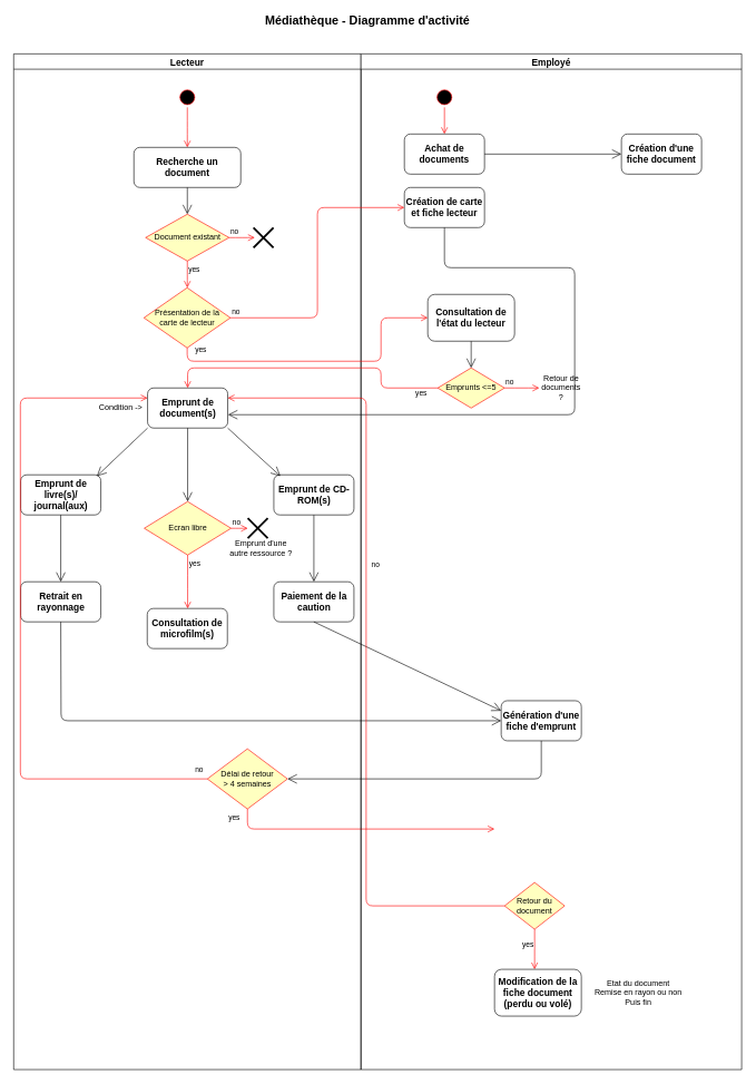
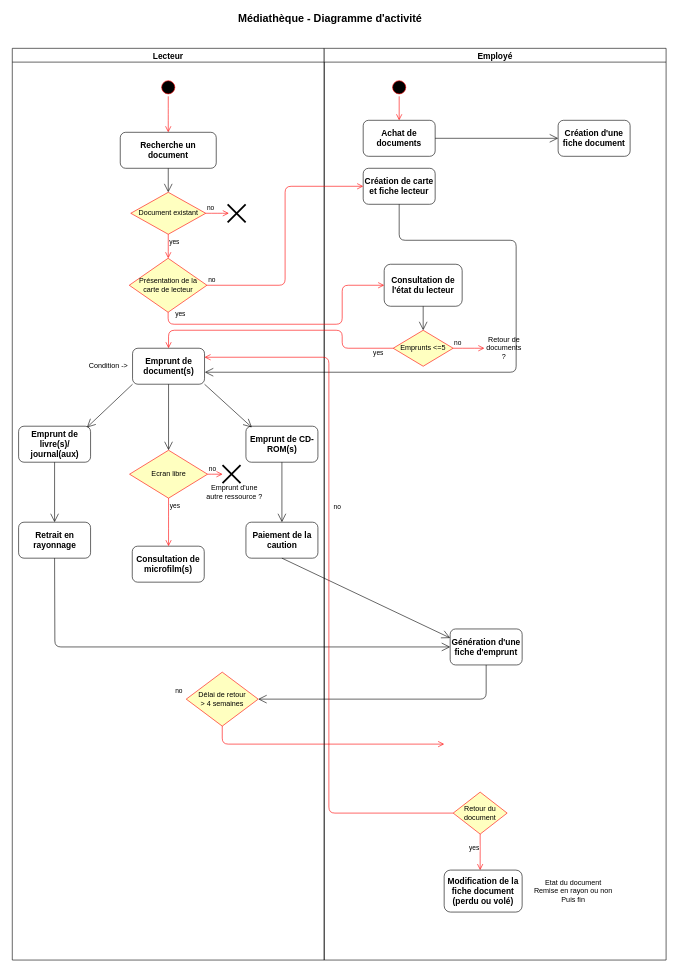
  <mxCell id="0" />
  <mxCell id="1" parent="0" />
  <mxCell id="2" value="Médiathèque - Diagramme d'activité" style="text;html=1;strokeColor=none;fillColor=none;align=center;verticalAlign=middle;whiteSpace=wrap;rounded=0;fontSize=18;fontStyle=1" parent="1" vertex="1"><mxGeometry x="370" y="20" width="360" height="20" as="geometry" /></mxCell>
  <mxCell id="3" value="Lecteur" style="swimlane;strokeColor=#000000;strokeWidth=1;fontSize=14;" parent="1" vertex="1"><mxGeometry x="20" y="80" width="520" height="1520" as="geometry" /></mxCell>
  <mxCell id="4" value="" style="ellipse;html=1;shape=startState;fillColor=#000000;strokeColor=#ff0000;" parent="3" vertex="1"><mxGeometry x="245" y="50" width="30" height="30" as="geometry" /></mxCell>
  <mxCell id="5" value="" style="edgeStyle=orthogonalEdgeStyle;html=1;verticalAlign=bottom;endArrow=open;endSize=8;strokeColor=#ff0000;" parent="3" source="4" edge="1"><mxGeometry relative="1" as="geometry"><mxPoint x="260" y="140" as="targetPoint" /></mxGeometry></mxCell>
  <mxCell id="6" value="&lt;font style=&quot;font-size: 14px&quot;&gt;&lt;b&gt;Recherche un document&lt;/b&gt;&lt;/font&gt;" style="rounded=1;whiteSpace=wrap;html=1;" parent="3" vertex="1"><mxGeometry x="180" y="140" width="160" height="60" as="geometry" /></mxCell>
  <mxCell id="7" value="Document existant" style="rhombus;whiteSpace=wrap;html=1;fillColor=#ffffc0;strokeColor=#ff0000;" parent="3" vertex="1"><mxGeometry x="197.5" y="240" width="125" height="70" as="geometry" /></mxCell>
  <mxCell id="8" value="no" style="edgeStyle=orthogonalEdgeStyle;html=1;align=left;verticalAlign=bottom;endArrow=open;endSize=8;strokeColor=#ff0000;" parent="3" source="7" edge="1"><mxGeometry x="-1" relative="1" as="geometry"><mxPoint x="361" y="275" as="targetPoint" /></mxGeometry></mxCell>
  <mxCell id="9" value="yes" style="edgeStyle=orthogonalEdgeStyle;html=1;align=left;verticalAlign=top;endArrow=open;endSize=8;strokeColor=#ff0000;" parent="3" source="7" edge="1"><mxGeometry x="-1" relative="1" as="geometry"><mxPoint x="260" y="350" as="targetPoint" /></mxGeometry></mxCell>
  <mxCell id="10" value="" style="shape=umlDestroy;whiteSpace=wrap;html=1;strokeWidth=3;" parent="3" vertex="1"><mxGeometry x="359" y="260" width="30" height="30" as="geometry" /></mxCell>
  <mxCell id="11" value="&lt;font style=&quot;font-size: 14px&quot;&gt;&lt;b&gt;Emprunt de document(s)&lt;/b&gt;&lt;/font&gt;" style="rounded=1;whiteSpace=wrap;html=1;" parent="3" vertex="1"><mxGeometry x="200.5" y="500" width="120" height="60" as="geometry" /></mxCell>
  <mxCell id="12" value="&lt;font style=&quot;font-size: 14px&quot;&gt;&lt;b&gt;Emprunt de livre(s)/ journal(aux)&lt;/b&gt;&lt;/font&gt;" style="rounded=1;whiteSpace=wrap;html=1;" parent="3" vertex="1"><mxGeometry x="10.5" y="630" width="120" height="60" as="geometry" /></mxCell>
  <mxCell id="13" value="&lt;font style=&quot;font-size: 14px&quot;&gt;&lt;b&gt;Consultation de microfilm(s)&lt;/b&gt;&lt;/font&gt;" style="rounded=1;whiteSpace=wrap;html=1;" parent="3" vertex="1"><mxGeometry x="200" y="830" width="120" height="60" as="geometry" /></mxCell>
  <mxCell id="14" value="&lt;font style=&quot;font-size: 14px&quot;&gt;&lt;b&gt;Emprunt de CD-ROM(s)&lt;/b&gt;&lt;/font&gt;" style="rounded=1;whiteSpace=wrap;html=1;" parent="3" vertex="1"><mxGeometry x="389.5" y="630" width="120" height="60" as="geometry" /></mxCell>
  <mxCell id="15" value="&lt;font style=&quot;font-size: 14px&quot;&gt;&lt;b&gt;Retrait en rayonnage&lt;/b&gt;&lt;/font&gt;" style="rounded=1;whiteSpace=wrap;html=1;" parent="3" vertex="1"><mxGeometry x="10.5" y="790" width="120" height="60" as="geometry" /></mxCell>
  <mxCell id="16" value="" style="endArrow=open;endFill=1;endSize=12;html=1;exitX=1;exitY=1;exitDx=0;exitDy=0;entryX=0.083;entryY=0.033;entryDx=0;entryDy=0;entryPerimeter=0;" parent="3" target="14" edge="1"><mxGeometry width="160" relative="1" as="geometry"><mxPoint x="320.5" y="560" as="sourcePoint" /><mxPoint x="420.5" y="640" as="targetPoint" /></mxGeometry></mxCell>
  <mxCell id="17" value="" style="endArrow=open;endFill=1;endSize=12;html=1;exitX=0;exitY=1;exitDx=0;exitDy=0;entryX=0.95;entryY=0.033;entryDx=0;entryDy=0;entryPerimeter=0;" parent="3" target="12" edge="1"><mxGeometry width="160" relative="1" as="geometry"><mxPoint x="200.5" y="560" as="sourcePoint" /><mxPoint x="80.5" y="640" as="targetPoint" /></mxGeometry></mxCell>
  <mxCell id="18" value="&lt;font style=&quot;font-size: 14px&quot;&gt;&lt;b&gt;Paiement de la caution&lt;/b&gt;&lt;/font&gt;" style="rounded=1;whiteSpace=wrap;html=1;" parent="3" vertex="1"><mxGeometry x="389.5" y="790" width="120" height="60" as="geometry" /></mxCell>
  <mxCell id="19" value="" style="endArrow=open;endFill=1;endSize=12;html=1;exitX=0.5;exitY=1;exitDx=0;exitDy=0;" parent="3" source="14" target="18" edge="1"><mxGeometry width="160" relative="1" as="geometry"><mxPoint x="460.5" y="540" as="sourcePoint" /><mxPoint x="449.5" y="790" as="targetPoint" /></mxGeometry></mxCell>
  <mxCell id="20" value="&lt;font style=&quot;font-size: 12px&quot;&gt;Ecran libre&lt;/font&gt;" style="rhombus;whiteSpace=wrap;html=1;fillColor=#ffffc0;strokeColor=#ff0000;" parent="3" vertex="1"><mxGeometry x="195.5" y="670" width="130" height="80" as="geometry" /></mxCell>
  <mxCell id="21" value="no" style="edgeStyle=orthogonalEdgeStyle;html=1;align=left;verticalAlign=bottom;endArrow=open;endSize=8;strokeColor=#ff0000;" parent="3" source="20" edge="1"><mxGeometry x="-1" relative="1" as="geometry"><mxPoint x="350.5" y="710" as="targetPoint" /></mxGeometry></mxCell>
  <mxCell id="22" value="yes" style="edgeStyle=orthogonalEdgeStyle;html=1;align=left;verticalAlign=top;endArrow=open;endSize=8;strokeColor=#ff0000;entryX=0.5;entryY=0;entryDx=0;entryDy=0;" parent="3" source="20" edge="1"><mxGeometry x="-1" relative="1" as="geometry"><mxPoint x="260.5" y="830" as="targetPoint" /></mxGeometry></mxCell>
  <mxCell id="23" value="" style="endArrow=open;endFill=1;endSize=12;html=1;exitX=0.5;exitY=1;exitDx=0;exitDy=0;entryX=0.5;entryY=0;entryDx=0;entryDy=0;" parent="3" target="20" edge="1"><mxGeometry width="160" relative="1" as="geometry"><mxPoint x="260.5" y="560" as="sourcePoint" /><mxPoint x="760.5" y="890" as="targetPoint" /></mxGeometry></mxCell>
  <mxCell id="24" value="" style="shape=umlDestroy;whiteSpace=wrap;html=1;strokeWidth=3;" parent="3" vertex="1"><mxGeometry x="350.5" y="695" width="30" height="30" as="geometry" /></mxCell>
  <mxCell id="25" value="&lt;font style=&quot;font-size: 12px&quot;&gt;Présentation de la&lt;br&gt;carte de lecteur&lt;/font&gt;" style="rhombus;whiteSpace=wrap;html=1;fillColor=#ffffc0;strokeColor=#ff0000;" parent="3" vertex="1"><mxGeometry x="195" y="350" width="129.5" height="90" as="geometry" /></mxCell>
  <mxCell id="26" value="Délai de retour &lt;br&gt;&amp;gt; 4 semaines" style="rhombus;whiteSpace=wrap;html=1;fillColor=#ffffc0;strokeColor=#ff0000;" parent="3" vertex="1"><mxGeometry x="290" y="1040" width="120" height="90" as="geometry" /></mxCell>
  <mxCell id="27" value="no" style="edgeStyle=orthogonalEdgeStyle;html=1;align=left;verticalAlign=bottom;endArrow=open;endSize=8;strokeColor=#ff0000;exitX=0.5;exitY=1;exitDx=0;exitDy=0;" parent="3" source="26" edge="1"><mxGeometry x="-1" y="-94" relative="1" as="geometry"><mxPoint x="720" y="1160" as="targetPoint" /><Array as="points"><mxPoint x="350" y="1160" /><mxPoint x="720" y="1160" /></Array><mxPoint x="14" y="-50" as="offset" /></mxGeometry></mxCell>
- <mxCell id="28" value="yes" style="edgeStyle=orthogonalEdgeStyle;html=1;align=left;verticalAlign=top;endArrow=open;endSize=8;strokeColor=#ff0000;exitX=0;exitY=0.5;exitDx=0;exitDy=0;entryX=0;entryY=0.25;entryDx=0;entryDy=0;" parent="3" source="26" edge="1" target="11"><mxGeometry x="-1" y="54" relative="1" as="geometry"><mxPoint x="190" y="1085" as="targetPoint" /><mxPoint x="30" y="-9" as="offset" /><Array as="points"><mxPoint x="10" y="1085" /><mxPoint x="10" y="515" /></Array></mxGeometry></mxCell>
  <mxCell id="29" value="Condition -&amp;gt;" style="text;html=1;align=center;verticalAlign=middle;resizable=0;points=[];autosize=1;" vertex="1" parent="3"><mxGeometry x="120" y="520" width="80" height="20" as="geometry" /></mxCell>
  <mxCell id="30" value="Employé" style="swimlane;strokeColor=#000000;strokeWidth=1;fontSize=14;" parent="1" vertex="1"><mxGeometry x="540" y="80" width="570" height="1520" as="geometry" /></mxCell>
  <mxCell id="31" value="&lt;b&gt;&lt;font style=&quot;font-size: 14px&quot;&gt;Création de carte et fiche lecteur&lt;/font&gt;&lt;/b&gt;" style="rounded=1;whiteSpace=wrap;html=1;" parent="30" vertex="1"><mxGeometry x="65" y="200" width="120" height="60" as="geometry" /></mxCell>
  <mxCell id="32" value="&lt;font style=&quot;font-size: 14px&quot;&gt;&lt;b&gt;Génération d'une fiche d'emprunt&lt;/b&gt;&lt;/font&gt;" style="rounded=1;whiteSpace=wrap;html=1;strokeWidth=1;" parent="30" vertex="1"><mxGeometry x="210" y="968" width="120" height="60" as="geometry" /></mxCell>
  <mxCell id="33" value="" style="ellipse;html=1;shape=startState;fillColor=#000000;strokeColor=#ff0000;" parent="30" vertex="1"><mxGeometry x="110" y="50" width="30" height="30" as="geometry" /></mxCell>
  <mxCell id="34" value="" style="edgeStyle=orthogonalEdgeStyle;html=1;verticalAlign=bottom;endArrow=open;endSize=8;strokeColor=#ff0000;entryX=0.5;entryY=0;entryDx=0;entryDy=0;" parent="30" source="33" target="35" edge="1"><mxGeometry relative="1" as="geometry"><mxPoint x="280" y="140" as="targetPoint" /></mxGeometry></mxCell>
  <mxCell id="35" value="&lt;font style=&quot;font-size: 14px&quot;&gt;&lt;b&gt;Achat de documents&lt;/b&gt;&lt;/font&gt;" style="rounded=1;whiteSpace=wrap;html=1;strokeWidth=1;" parent="30" vertex="1"><mxGeometry x="65" y="120" width="120" height="60" as="geometry" /></mxCell>
  <mxCell id="36" value="&lt;font style=&quot;font-size: 14px&quot;&gt;&lt;b&gt;Création d'une fiche document&lt;/b&gt;&lt;/font&gt;" style="rounded=1;whiteSpace=wrap;html=1;" parent="30" vertex="1"><mxGeometry x="390" y="120" width="120" height="60" as="geometry" /></mxCell>
  <mxCell id="37" value="" style="endArrow=open;endFill=1;endSize=12;html=1;exitX=1;exitY=0.5;exitDx=0;exitDy=0;" parent="30" source="35" target="36" edge="1"><mxGeometry width="160" relative="1" as="geometry"><mxPoint x="-90" y="490" as="sourcePoint" /><mxPoint x="360" y="230" as="targetPoint" /></mxGeometry></mxCell>
  <mxCell id="38" value="&lt;font style=&quot;font-size: 14px&quot;&gt;&lt;b&gt;Consultation de l'état du lecteur&lt;/b&gt;&lt;/font&gt;" style="rounded=1;whiteSpace=wrap;html=1;strokeWidth=1;" parent="30" vertex="1"><mxGeometry x="100" y="360" width="130" height="70" as="geometry" /></mxCell>
  <mxCell id="39" value="Emprunts &amp;lt;=5" style="rhombus;whiteSpace=wrap;html=1;fillColor=#ffffc0;strokeColor=#ff0000;" parent="30" vertex="1"><mxGeometry x="115" y="470" width="100" height="60" as="geometry" /></mxCell>
  <mxCell id="40" value="" style="endArrow=open;endFill=1;endSize=12;html=1;exitX=0.5;exitY=1;exitDx=0;exitDy=0;entryX=0.5;entryY=0;entryDx=0;entryDy=0;" parent="30" source="38" target="39" edge="1"><mxGeometry width="160" relative="1" as="geometry"><mxPoint x="-90" y="350" as="sourcePoint" /><mxPoint x="70" y="350" as="targetPoint" /><Array as="points" /></mxGeometry></mxCell>
  <mxCell id="41" value="no" style="edgeStyle=orthogonalEdgeStyle;html=1;align=left;verticalAlign=bottom;endArrow=open;endSize=8;strokeColor=#ff0000;" parent="30" source="39" edge="1"><mxGeometry x="-1" relative="1" as="geometry"><mxPoint x="267" y="500" as="targetPoint" /></mxGeometry></mxCell>
  <mxCell id="42" value="Retour du document" style="rhombus;whiteSpace=wrap;html=1;fillColor=#ffffc0;strokeColor=#ff0000;" parent="30" vertex="1"><mxGeometry x="215" y="1240" width="90" height="70" as="geometry" /></mxCell>
  <mxCell id="43" value="yes" style="edgeStyle=orthogonalEdgeStyle;html=1;align=left;verticalAlign=top;endArrow=open;endSize=8;strokeColor=#ff0000;" parent="30" source="42" edge="1"><mxGeometry x="-0.667" y="-20" relative="1" as="geometry"><mxPoint x="260" y="1370" as="targetPoint" /><mxPoint as="offset" /></mxGeometry></mxCell>
  <mxCell id="44" value="&lt;font style=&quot;font-size: 14px&quot;&gt;&lt;b&gt;Modification de la fiche document (perdu ou volé)&lt;/b&gt;&lt;/font&gt;" style="rounded=1;whiteSpace=wrap;html=1;strokeWidth=1;" parent="30" vertex="1"><mxGeometry x="200" y="1370" width="130" height="70" as="geometry" /></mxCell>
  <mxCell id="45" value="Retour de documents ?" style="text;html=1;strokeColor=none;fillColor=none;align=center;verticalAlign=middle;whiteSpace=wrap;rounded=0;" vertex="1" parent="30"><mxGeometry x="280" y="490" width="40" height="20" as="geometry" /></mxCell>
  <mxCell id="46" value="Etat du document&lt;br&gt;Remise en rayon ou non&lt;br&gt;Puis fin" style="text;html=1;align=center;verticalAlign=middle;resizable=0;points=[];autosize=1;" vertex="1" parent="30"><mxGeometry x="340" y="1380" width="150" height="50" as="geometry" /></mxCell>
  <mxCell id="47" value="" style="endArrow=open;endFill=1;endSize=12;html=1;exitX=0.5;exitY=1;exitDx=0;exitDy=0;" parent="1" source="6" edge="1"><mxGeometry width="160" relative="1" as="geometry"><mxPoint x="480" y="410" as="sourcePoint" /><mxPoint x="280" y="320" as="targetPoint" /></mxGeometry></mxCell>
  <mxCell id="48" value="" style="endArrow=open;endFill=1;endSize=12;html=1;exitX=0.5;exitY=1;exitDx=0;exitDy=0;" parent="1" source="12" edge="1"><mxGeometry width="160" relative="1" as="geometry"><mxPoint x="480.5" y="620" as="sourcePoint" /><mxPoint x="90.5" y="870" as="targetPoint" /></mxGeometry></mxCell>
  <mxCell id="49" value="no" style="edgeStyle=orthogonalEdgeStyle;html=1;align=left;verticalAlign=bottom;endArrow=open;endSize=8;strokeColor=#ff0000;entryX=0;entryY=0.5;entryDx=0;entryDy=0;" parent="1" source="25" target="31" edge="1"><mxGeometry x="-1" relative="1" as="geometry"><mxPoint x="760" y="475" as="targetPoint" /></mxGeometry></mxCell>
  <mxCell id="50" value="" style="endArrow=open;endFill=1;endSize=12;html=1;exitX=0.5;exitY=1;exitDx=0;exitDy=0;" parent="1" source="31" edge="1"><mxGeometry width="160" relative="1" as="geometry"><mxPoint x="450" y="490" as="sourcePoint" /><mxPoint x="341" y="620" as="targetPoint" /><Array as="points"><mxPoint x="665" y="400" /><mxPoint x="860" y="400" /><mxPoint x="860" y="620" /></Array></mxGeometry></mxCell>
  <mxCell id="51" value="yes" style="edgeStyle=orthogonalEdgeStyle;html=1;align=left;verticalAlign=top;endArrow=open;endSize=8;strokeColor=#ff0000;entryX=0;entryY=0.5;entryDx=0;entryDy=0;" parent="1" source="25" target="38" edge="1"><mxGeometry x="-0.864" y="30" relative="1" as="geometry"><mxPoint x="600" y="525" as="targetPoint" /><Array as="points"><mxPoint x="280" y="540" /><mxPoint x="570" y="540" /><mxPoint x="570" y="475" /></Array><mxPoint as="offset" /></mxGeometry></mxCell>
  <mxCell id="52" value="yes" style="edgeStyle=orthogonalEdgeStyle;html=1;align=left;verticalAlign=top;endArrow=open;endSize=8;strokeColor=#ff0000;exitX=0;exitY=0.5;exitDx=0;exitDy=0;entryX=0.5;entryY=0;entryDx=0;entryDy=0;" parent="1" source="39" target="11" edge="1"><mxGeometry x="-0.841" y="-5" relative="1" as="geometry"><mxPoint x="340" y="615" as="targetPoint" /><Array as="points"><mxPoint x="570" y="580" /><mxPoint x="570" y="550" /><mxPoint x="281" y="550" /></Array><mxPoint as="offset" /></mxGeometry></mxCell>
  <mxCell id="53" value="" style="endArrow=open;endFill=1;endSize=12;html=1;exitX=0.5;exitY=1;exitDx=0;exitDy=0;entryX=1;entryY=0.5;entryDx=0;entryDy=0;" parent="1" source="32" target="26" edge="1"><mxGeometry width="160" relative="1" as="geometry"><mxPoint x="450" y="1010" as="sourcePoint" /><mxPoint x="610" y="1010" as="targetPoint" /><Array as="points"><mxPoint x="810" y="1165" /></Array></mxGeometry></mxCell>
  <mxCell id="54" value="Emprunt d'une &lt;br&gt;autre ressource ?" style="text;html=1;align=center;verticalAlign=middle;resizable=0;points=[];autosize=1;" vertex="1" parent="1"><mxGeometry x="335" y="805" width="110" height="30" as="geometry" /></mxCell>
  <mxCell id="55" value="" style="endArrow=open;endFill=1;endSize=12;html=1;exitX=0.5;exitY=1;exitDx=0;exitDy=0;entryX=0;entryY=0.25;entryDx=0;entryDy=0;" parent="1" source="18" target="32" edge="1"><mxGeometry width="160" relative="1" as="geometry"><mxPoint x="100.5" y="940" as="sourcePoint" /><mxPoint x="281.825" y="1040" as="targetPoint" /></mxGeometry></mxCell>
  <mxCell id="56" value="" style="endArrow=open;endFill=1;endSize=12;html=1;exitX=0.5;exitY=1;exitDx=0;exitDy=0;entryX=0;entryY=0.5;entryDx=0;entryDy=0;" parent="1" source="15" target="32" edge="1"><mxGeometry width="160" relative="1" as="geometry"><mxPoint x="450" y="990" as="sourcePoint" /><mxPoint x="268.526" y="1040" as="targetPoint" /><Array as="points"><mxPoint x="91" y="1078" /></Array></mxGeometry></mxCell>
  <mxCell id="57" value="no" style="edgeStyle=orthogonalEdgeStyle;html=1;align=left;verticalAlign=bottom;endArrow=open;endSize=8;strokeColor=#ff0000;entryX=1;entryY=0.25;entryDx=0;entryDy=0;" parent="1" source="42" edge="1" target="11"><mxGeometry x="0.045" y="-134" relative="1" as="geometry"><mxPoint x="950" y="1355" as="targetPoint" /><mxPoint x="-128" y="-94" as="offset" /></mxGeometry></mxCell>
